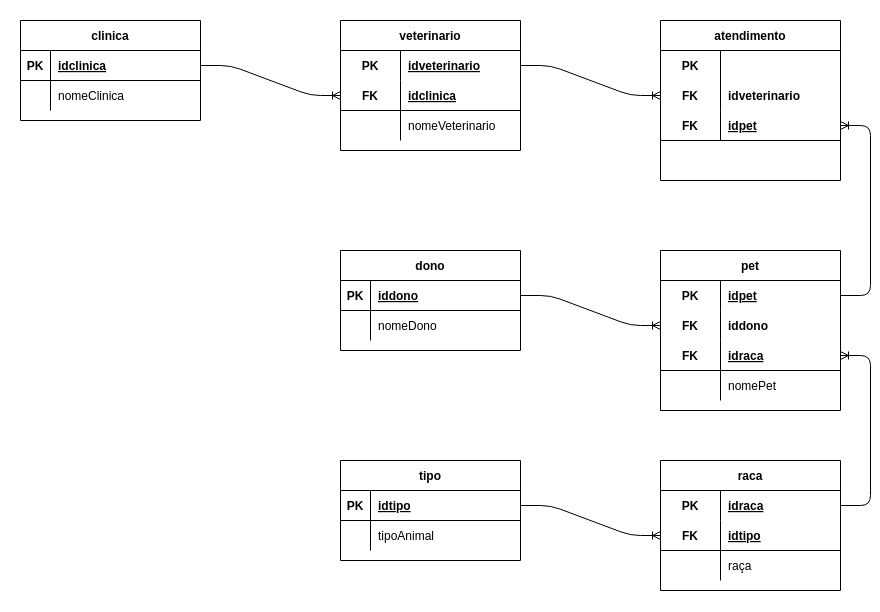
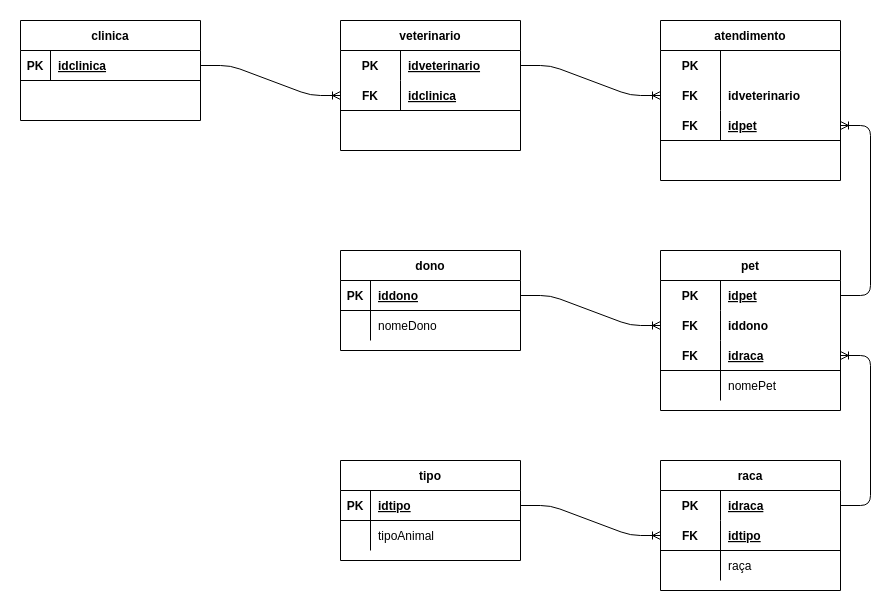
  <mxCell id="0" />
  <mxCell id="1" parent="0" />
  <mxCell id="2" value="clinica" style="shape=table;startSize=30;container=1;collapsible=1;childLayout=tableLayout;fixedRows=1;rowLines=0;fontStyle=1;align=center;resizeLast=1;" vertex="1" parent="1"><mxGeometry x="20" y="20" width="180" height="100" as="geometry" /></mxCell>
  <mxCell id="3" value="" style="shape=partialRectangle;collapsible=0;dropTarget=0;pointerEvents=0;fillColor=none;top=0;left=0;bottom=1;right=0;points=[[0,0.5],[1,0.5]];portConstraint=eastwest;" vertex="1" parent="2"><mxGeometry y="30" width="180" height="30" as="geometry" /></mxCell>
  <mxCell id="4" value="PK" style="shape=partialRectangle;connectable=0;fillColor=none;top=0;left=0;bottom=0;right=0;fontStyle=1;overflow=hidden;" vertex="1" parent="3"><mxGeometry width="30" height="30" as="geometry" /></mxCell>
  <mxCell id="5" value="idclinica" style="shape=partialRectangle;connectable=0;fillColor=none;top=0;left=0;bottom=0;right=0;align=left;spacingLeft=6;fontStyle=5;overflow=hidden;" vertex="1" parent="3"><mxGeometry x="30" width="150" height="30" as="geometry" /></mxCell>
  <mxCell id="6" value="" style="shape=partialRectangle;collapsible=0;dropTarget=0;pointerEvents=0;fillColor=none;top=0;left=0;bottom=0;right=0;points=[[0,0.5],[1,0.5]];portConstraint=eastwest;" vertex="1" parent="2"><mxGeometry y="60" width="180" height="30" as="geometry" /></mxCell>
  <mxCell id="7" value="" style="shape=partialRectangle;connectable=0;fillColor=none;top=0;left=0;bottom=0;right=0;editable=1;overflow=hidden;" vertex="1" parent="6"><mxGeometry width="30" height="30" as="geometry" /></mxCell>
- <mxCell id="8" value="nomeClinica" style="shape=partialRectangle;connectable=0;fillColor=none;top=0;left=0;bottom=0;right=0;align=left;spacingLeft=6;overflow=hidden;" vertex="1" parent="6"><mxGeometry x="30" width="150" height="30" as="geometry" /></mxCell>
  <mxCell id="9" value="veterinario" style="shape=table;startSize=30;container=1;collapsible=1;childLayout=tableLayout;fixedRows=1;rowLines=0;fontStyle=1;align=center;resizeLast=1;" vertex="1" parent="1"><mxGeometry x="340" y="20" width="180" height="130" as="geometry" /></mxCell>
  <mxCell id="10" value="" style="shape=partialRectangle;collapsible=0;dropTarget=0;pointerEvents=0;fillColor=none;top=0;left=0;bottom=0;right=0;points=[[0,0.5],[1,0.5]];portConstraint=eastwest;" vertex="1" parent="9"><mxGeometry y="30" width="180" height="30" as="geometry" /></mxCell>
  <mxCell id="11" value="PK" style="shape=partialRectangle;connectable=0;fillColor=none;top=0;left=0;bottom=0;right=0;fontStyle=1;overflow=hidden;" vertex="1" parent="10"><mxGeometry width="60" height="30" as="geometry" /></mxCell>
  <mxCell id="12" value="idveterinario" style="shape=partialRectangle;connectable=0;fillColor=none;top=0;left=0;bottom=0;right=0;align=left;spacingLeft=6;fontStyle=5;overflow=hidden;" vertex="1" parent="10"><mxGeometry x="60" width="120" height="30" as="geometry" /></mxCell>
  <mxCell id="13" value="" style="shape=partialRectangle;collapsible=0;dropTarget=0;pointerEvents=0;fillColor=none;top=0;left=0;bottom=1;right=0;points=[[0,0.5],[1,0.5]];portConstraint=eastwest;" vertex="1" parent="9"><mxGeometry y="60" width="180" height="30" as="geometry" /></mxCell>
  <mxCell id="14" value="FK" style="shape=partialRectangle;connectable=0;fillColor=none;top=0;left=0;bottom=0;right=0;fontStyle=1;overflow=hidden;" vertex="1" parent="13"><mxGeometry width="60" height="30" as="geometry" /></mxCell>
  <mxCell id="15" value="idclinica" style="shape=partialRectangle;connectable=0;fillColor=none;top=0;left=0;bottom=0;right=0;align=left;spacingLeft=6;fontStyle=5;overflow=hidden;" vertex="1" parent="13"><mxGeometry x="60" width="120" height="30" as="geometry" /></mxCell>
  <mxCell id="16" value="" style="shape=partialRectangle;collapsible=0;dropTarget=0;pointerEvents=0;fillColor=none;top=0;left=0;bottom=0;right=0;points=[[0,0.5],[1,0.5]];portConstraint=eastwest;" vertex="1" parent="9"><mxGeometry y="90" width="180" height="30" as="geometry" /></mxCell>
  <mxCell id="17" value="" style="shape=partialRectangle;connectable=0;fillColor=none;top=0;left=0;bottom=0;right=0;editable=1;overflow=hidden;" vertex="1" parent="16"><mxGeometry width="60" height="30" as="geometry" /></mxCell>
- <mxCell id="18" value="nomeVeterinario" style="shape=partialRectangle;connectable=0;fillColor=none;top=0;left=0;bottom=0;right=0;align=left;spacingLeft=6;overflow=hidden;" vertex="1" parent="16"><mxGeometry x="60" width="120" height="30" as="geometry" /></mxCell>
  <mxCell id="19" value="" style="edgeStyle=entityRelationEdgeStyle;fontSize=12;html=1;endArrow=ERoneToMany;" edge="1" parent="1" source="3" target="13"><mxGeometry width="100" height="100" relative="1" as="geometry"><mxPoint x="180" y="250" as="sourcePoint" /><mxPoint x="280" y="150" as="targetPoint" /></mxGeometry></mxCell>
  <mxCell id="20" value="atendimento" style="shape=table;startSize=30;container=1;collapsible=1;childLayout=tableLayout;fixedRows=1;rowLines=0;fontStyle=1;align=center;resizeLast=1;" vertex="1" parent="1"><mxGeometry x="660" y="20" width="180" height="160" as="geometry" /></mxCell>
  <mxCell id="21" value="" style="shape=partialRectangle;collapsible=0;dropTarget=0;pointerEvents=0;fillColor=none;top=0;left=0;bottom=0;right=0;points=[[0,0.5],[1,0.5]];portConstraint=eastwest;" vertex="1" parent="20"><mxGeometry y="30" width="180" height="30" as="geometry" /></mxCell>
  <mxCell id="22" value="PK" style="shape=partialRectangle;connectable=0;fillColor=none;top=0;left=0;bottom=0;right=0;fontStyle=1;overflow=hidden;" vertex="1" parent="21"><mxGeometry width="60" height="30" as="geometry" /></mxCell>
  <mxCell id="23" value="" style="shape=partialRectangle;collapsible=0;dropTarget=0;pointerEvents=0;fillColor=none;top=0;left=0;bottom=0;right=0;points=[[0,0.5],[1,0.5]];portConstraint=eastwest;" vertex="1" parent="20"><mxGeometry y="60" width="180" height="30" as="geometry" /></mxCell>
  <mxCell id="24" value="FK" style="shape=partialRectangle;connectable=0;fillColor=none;top=0;left=0;bottom=0;right=0;fontStyle=1;overflow=hidden;" vertex="1" parent="23"><mxGeometry width="60" height="30" as="geometry" /></mxCell>
  <mxCell id="25" value="idveterinario" style="shape=partialRectangle;connectable=0;fillColor=none;top=0;left=0;bottom=0;right=0;align=left;spacingLeft=6;fontStyle=1;overflow=hidden;" vertex="1" parent="23"><mxGeometry x="60" width="120" height="30" as="geometry" /></mxCell>
  <mxCell id="26" value="" style="shape=partialRectangle;collapsible=0;dropTarget=0;pointerEvents=0;fillColor=none;top=0;left=0;bottom=1;right=0;points=[[0,0.5],[1,0.5]];portConstraint=eastwest;" vertex="1" parent="20"><mxGeometry y="90" width="180" height="30" as="geometry" /></mxCell>
  <mxCell id="27" value="FK" style="shape=partialRectangle;connectable=0;fillColor=none;top=0;left=0;bottom=0;right=0;fontStyle=1;overflow=hidden;" vertex="1" parent="26"><mxGeometry width="60" height="30" as="geometry" /></mxCell>
  <mxCell id="28" value="idpet" style="shape=partialRectangle;connectable=0;fillColor=none;top=0;left=0;bottom=0;right=0;align=left;spacingLeft=6;fontStyle=5;overflow=hidden;" vertex="1" parent="26"><mxGeometry x="60" width="120" height="30" as="geometry" /></mxCell>
  <mxCell id="29" value="" style="shape=partialRectangle;collapsible=0;dropTarget=0;pointerEvents=0;fillColor=none;top=0;left=0;bottom=0;right=0;points=[[0,0.5],[1,0.5]];portConstraint=eastwest;" vertex="1" parent="20"><mxGeometry y="120" width="180" height="30" as="geometry" /></mxCell>
  <mxCell id="30" value="" style="shape=partialRectangle;connectable=0;fillColor=none;top=0;left=0;bottom=0;right=0;editable=1;overflow=hidden;" vertex="1" parent="29"><mxGeometry width="60" height="30" as="geometry" /></mxCell>
  <mxCell id="31" value="" style="edgeStyle=entityRelationEdgeStyle;fontSize=12;html=1;endArrow=ERoneToMany;" edge="1" parent="1" source="10" target="23"><mxGeometry width="100" height="100" relative="1" as="geometry"><mxPoint x="550" y="280" as="sourcePoint" /><mxPoint x="650" y="180" as="targetPoint" /></mxGeometry></mxCell>
  <mxCell id="32" value="pet" style="shape=table;startSize=30;container=1;collapsible=1;childLayout=tableLayout;fixedRows=1;rowLines=0;fontStyle=1;align=center;resizeLast=1;" vertex="1" parent="1"><mxGeometry x="660" y="250" width="180" height="160" as="geometry" /></mxCell>
  <mxCell id="33" value="" style="shape=partialRectangle;collapsible=0;dropTarget=0;pointerEvents=0;fillColor=none;top=0;left=0;bottom=0;right=0;points=[[0,0.5],[1,0.5]];portConstraint=eastwest;" vertex="1" parent="32"><mxGeometry y="30" width="180" height="30" as="geometry" /></mxCell>
  <mxCell id="34" value="PK" style="shape=partialRectangle;connectable=0;fillColor=none;top=0;left=0;bottom=0;right=0;fontStyle=1;overflow=hidden;" vertex="1" parent="33"><mxGeometry width="60" height="30" as="geometry" /></mxCell>
  <mxCell id="35" value="idpet" style="shape=partialRectangle;connectable=0;fillColor=none;top=0;left=0;bottom=0;right=0;align=left;spacingLeft=6;fontStyle=5;overflow=hidden;" vertex="1" parent="33"><mxGeometry x="60" width="120" height="30" as="geometry" /></mxCell>
  <mxCell id="36" value="" style="shape=partialRectangle;collapsible=0;dropTarget=0;pointerEvents=0;fillColor=none;top=0;left=0;bottom=0;right=0;points=[[0,0.5],[1,0.5]];portConstraint=eastwest;" vertex="1" parent="32"><mxGeometry y="60" width="180" height="30" as="geometry" /></mxCell>
  <mxCell id="37" value="FK" style="shape=partialRectangle;connectable=0;fillColor=none;top=0;left=0;bottom=0;right=0;fontStyle=1;overflow=hidden;" vertex="1" parent="36"><mxGeometry width="60" height="30" as="geometry" /></mxCell>
  <mxCell id="38" value="iddono" style="shape=partialRectangle;connectable=0;fillColor=none;top=0;left=0;bottom=0;right=0;align=left;spacingLeft=6;fontStyle=1;overflow=hidden;" vertex="1" parent="36"><mxGeometry x="60" width="120" height="30" as="geometry" /></mxCell>
  <mxCell id="39" value="" style="shape=partialRectangle;collapsible=0;dropTarget=0;pointerEvents=0;fillColor=none;top=0;left=0;bottom=1;right=0;points=[[0,0.5],[1,0.5]];portConstraint=eastwest;" vertex="1" parent="32"><mxGeometry y="90" width="180" height="30" as="geometry" /></mxCell>
  <mxCell id="40" value="FK" style="shape=partialRectangle;connectable=0;fillColor=none;top=0;left=0;bottom=0;right=0;fontStyle=1;overflow=hidden;" vertex="1" parent="39"><mxGeometry width="60" height="30" as="geometry" /></mxCell>
  <mxCell id="41" value="idraca" style="shape=partialRectangle;connectable=0;fillColor=none;top=0;left=0;bottom=0;right=0;align=left;spacingLeft=6;fontStyle=5;overflow=hidden;" vertex="1" parent="39"><mxGeometry x="60" width="120" height="30" as="geometry" /></mxCell>
  <mxCell id="42" value="" style="shape=partialRectangle;collapsible=0;dropTarget=0;pointerEvents=0;fillColor=none;top=0;left=0;bottom=0;right=0;points=[[0,0.5],[1,0.5]];portConstraint=eastwest;" vertex="1" parent="32"><mxGeometry y="120" width="180" height="30" as="geometry" /></mxCell>
  <mxCell id="43" value="" style="shape=partialRectangle;connectable=0;fillColor=none;top=0;left=0;bottom=0;right=0;editable=1;overflow=hidden;" vertex="1" parent="42"><mxGeometry width="60" height="30" as="geometry" /></mxCell>
  <mxCell id="44" value="nomePet" style="shape=partialRectangle;connectable=0;fillColor=none;top=0;left=0;bottom=0;right=0;align=left;spacingLeft=6;overflow=hidden;" vertex="1" parent="42"><mxGeometry x="60" width="120" height="30" as="geometry" /></mxCell>
  <mxCell id="45" value="dono" style="shape=table;startSize=30;container=1;collapsible=1;childLayout=tableLayout;fixedRows=1;rowLines=0;fontStyle=1;align=center;resizeLast=1;" vertex="1" parent="1"><mxGeometry x="340" y="250" width="180" height="100" as="geometry" /></mxCell>
  <mxCell id="46" value="" style="shape=partialRectangle;collapsible=0;dropTarget=0;pointerEvents=0;fillColor=none;top=0;left=0;bottom=1;right=0;points=[[0,0.5],[1,0.5]];portConstraint=eastwest;" vertex="1" parent="45"><mxGeometry y="30" width="180" height="30" as="geometry" /></mxCell>
  <mxCell id="47" value="PK" style="shape=partialRectangle;connectable=0;fillColor=none;top=0;left=0;bottom=0;right=0;fontStyle=1;overflow=hidden;" vertex="1" parent="46"><mxGeometry width="30" height="30" as="geometry" /></mxCell>
  <mxCell id="48" value="iddono" style="shape=partialRectangle;connectable=0;fillColor=none;top=0;left=0;bottom=0;right=0;align=left;spacingLeft=6;fontStyle=5;overflow=hidden;" vertex="1" parent="46"><mxGeometry x="30" width="150" height="30" as="geometry" /></mxCell>
  <mxCell id="49" value="" style="shape=partialRectangle;collapsible=0;dropTarget=0;pointerEvents=0;fillColor=none;top=0;left=0;bottom=0;right=0;points=[[0,0.5],[1,0.5]];portConstraint=eastwest;" vertex="1" parent="45"><mxGeometry y="60" width="180" height="30" as="geometry" /></mxCell>
  <mxCell id="50" value="" style="shape=partialRectangle;connectable=0;fillColor=none;top=0;left=0;bottom=0;right=0;editable=1;overflow=hidden;" vertex="1" parent="49"><mxGeometry width="30" height="30" as="geometry" /></mxCell>
  <mxCell id="51" value="nomeDono" style="shape=partialRectangle;connectable=0;fillColor=none;top=0;left=0;bottom=0;right=0;align=left;spacingLeft=6;overflow=hidden;" vertex="1" parent="49"><mxGeometry x="30" width="150" height="30" as="geometry" /></mxCell>
  <mxCell id="52" value="raca" style="shape=table;startSize=30;container=1;collapsible=1;childLayout=tableLayout;fixedRows=1;rowLines=0;fontStyle=1;align=center;resizeLast=1;" vertex="1" parent="1"><mxGeometry x="660" y="460" width="180" height="130" as="geometry" /></mxCell>
  <mxCell id="53" value="" style="shape=partialRectangle;collapsible=0;dropTarget=0;pointerEvents=0;fillColor=none;top=0;left=0;bottom=0;right=0;points=[[0,0.5],[1,0.5]];portConstraint=eastwest;" vertex="1" parent="52"><mxGeometry y="30" width="180" height="30" as="geometry" /></mxCell>
  <mxCell id="54" value="PK" style="shape=partialRectangle;connectable=0;fillColor=none;top=0;left=0;bottom=0;right=0;fontStyle=1;overflow=hidden;" vertex="1" parent="53"><mxGeometry width="60" height="30" as="geometry" /></mxCell>
  <mxCell id="55" value="idraca" style="shape=partialRectangle;connectable=0;fillColor=none;top=0;left=0;bottom=0;right=0;align=left;spacingLeft=6;fontStyle=5;overflow=hidden;" vertex="1" parent="53"><mxGeometry x="60" width="120" height="30" as="geometry" /></mxCell>
  <mxCell id="56" value="" style="shape=partialRectangle;collapsible=0;dropTarget=0;pointerEvents=0;fillColor=none;top=0;left=0;bottom=1;right=0;points=[[0,0.5],[1,0.5]];portConstraint=eastwest;" vertex="1" parent="52"><mxGeometry y="60" width="180" height="30" as="geometry" /></mxCell>
  <mxCell id="57" value="FK" style="shape=partialRectangle;connectable=0;fillColor=none;top=0;left=0;bottom=0;right=0;fontStyle=1;overflow=hidden;" vertex="1" parent="56"><mxGeometry width="60" height="30" as="geometry" /></mxCell>
  <mxCell id="58" value="idtipo" style="shape=partialRectangle;connectable=0;fillColor=none;top=0;left=0;bottom=0;right=0;align=left;spacingLeft=6;fontStyle=5;overflow=hidden;" vertex="1" parent="56"><mxGeometry x="60" width="120" height="30" as="geometry" /></mxCell>
  <mxCell id="59" value="" style="shape=partialRectangle;collapsible=0;dropTarget=0;pointerEvents=0;fillColor=none;top=0;left=0;bottom=0;right=0;points=[[0,0.5],[1,0.5]];portConstraint=eastwest;" vertex="1" parent="52"><mxGeometry y="90" width="180" height="30" as="geometry" /></mxCell>
  <mxCell id="60" value="" style="shape=partialRectangle;connectable=0;fillColor=none;top=0;left=0;bottom=0;right=0;editable=1;overflow=hidden;" vertex="1" parent="59"><mxGeometry width="60" height="30" as="geometry" /></mxCell>
  <mxCell id="61" value="raça" style="shape=partialRectangle;connectable=0;fillColor=none;top=0;left=0;bottom=0;right=0;align=left;spacingLeft=6;overflow=hidden;" vertex="1" parent="59"><mxGeometry x="60" width="120" height="30" as="geometry" /></mxCell>
  <mxCell id="62" value="tipo" style="shape=table;startSize=30;container=1;collapsible=1;childLayout=tableLayout;fixedRows=1;rowLines=0;fontStyle=1;align=center;resizeLast=1;" vertex="1" parent="1"><mxGeometry x="340" y="460" width="180" height="100" as="geometry" /></mxCell>
  <mxCell id="63" value="" style="shape=partialRectangle;collapsible=0;dropTarget=0;pointerEvents=0;fillColor=none;top=0;left=0;bottom=1;right=0;points=[[0,0.5],[1,0.5]];portConstraint=eastwest;" vertex="1" parent="62"><mxGeometry y="30" width="180" height="30" as="geometry" /></mxCell>
  <mxCell id="64" value="PK" style="shape=partialRectangle;connectable=0;fillColor=none;top=0;left=0;bottom=0;right=0;fontStyle=1;overflow=hidden;" vertex="1" parent="63"><mxGeometry width="30" height="30" as="geometry" /></mxCell>
  <mxCell id="65" value="idtipo" style="shape=partialRectangle;connectable=0;fillColor=none;top=0;left=0;bottom=0;right=0;align=left;spacingLeft=6;fontStyle=5;overflow=hidden;" vertex="1" parent="63"><mxGeometry x="30" width="150" height="30" as="geometry" /></mxCell>
  <mxCell id="66" value="" style="shape=partialRectangle;collapsible=0;dropTarget=0;pointerEvents=0;fillColor=none;top=0;left=0;bottom=0;right=0;points=[[0,0.5],[1,0.5]];portConstraint=eastwest;" vertex="1" parent="62"><mxGeometry y="60" width="180" height="30" as="geometry" /></mxCell>
  <mxCell id="67" value="" style="shape=partialRectangle;connectable=0;fillColor=none;top=0;left=0;bottom=0;right=0;editable=1;overflow=hidden;" vertex="1" parent="66"><mxGeometry width="30" height="30" as="geometry" /></mxCell>
  <mxCell id="68" value="tipoAnimal" style="shape=partialRectangle;connectable=0;fillColor=none;top=0;left=0;bottom=0;right=0;align=left;spacingLeft=6;overflow=hidden;" vertex="1" parent="66"><mxGeometry x="30" width="150" height="30" as="geometry" /></mxCell>
  <mxCell id="69" value="" style="edgeStyle=entityRelationEdgeStyle;fontSize=12;html=1;endArrow=ERoneToMany;" edge="1" parent="1" source="46" target="36"><mxGeometry width="100" height="100" relative="1" as="geometry"><mxPoint x="480" y="380" as="sourcePoint" /><mxPoint x="580" y="280" as="targetPoint" /></mxGeometry></mxCell>
  <mxCell id="70" value="" style="edgeStyle=entityRelationEdgeStyle;fontSize=12;html=1;endArrow=ERoneToMany;" edge="1" parent="1" source="53" target="39"><mxGeometry width="100" height="100" relative="1" as="geometry"><mxPoint x="870" y="420" as="sourcePoint" /><mxPoint x="970" y="320" as="targetPoint" /></mxGeometry></mxCell>
  <mxCell id="71" value="" style="edgeStyle=entityRelationEdgeStyle;fontSize=12;html=1;endArrow=ERoneToMany;" edge="1" parent="1" source="33" target="26"><mxGeometry width="100" height="100" relative="1" as="geometry"><mxPoint x="850" y="220" as="sourcePoint" /><mxPoint x="950" y="120" as="targetPoint" /></mxGeometry></mxCell>
  <mxCell id="72" value="" style="edgeStyle=entityRelationEdgeStyle;fontSize=12;html=1;endArrow=ERoneToMany;" edge="1" parent="1" source="63" target="56"><mxGeometry width="100" height="100" relative="1" as="geometry"><mxPoint x="480" y="490" as="sourcePoint" /><mxPoint x="580" y="390" as="targetPoint" /></mxGeometry></mxCell>
